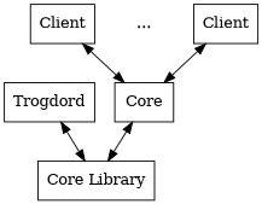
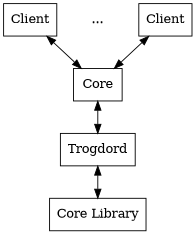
  digraph {
    rankdir=TB
    node [shape=Box]
    edge [dir=both]
    n1 [label=Core]
    Trogdord
    "Core Library"
    n4 [label=Client]
    "..." [shape=plaintext]
    n6 [label=Client]
-   n1 -> "Core Library"
+   n1 -> Trogdord
    Trogdord -> "Core Library"
    n4 -> n1
    "..." -> n1 [style=invis dir=""]
    n6 -> n1
  }
